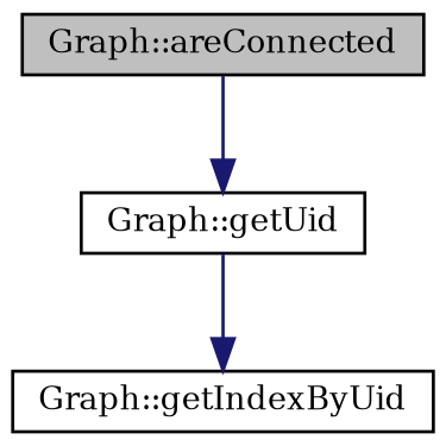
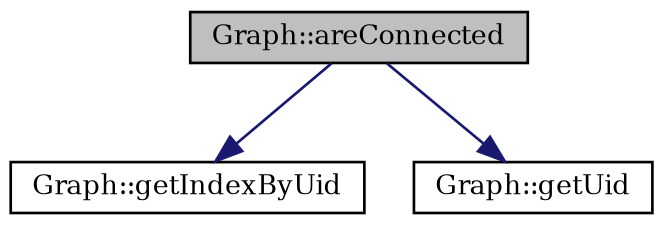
  digraph {
    fontname="DejaVu Serif"
    rankdir=TB
    node [color=black fillcolor=white fontname="DejaVu Serif" fontsize=10 shape=record style=filled]
    edge [color=midnightblue fontname="DejaVu Serif" fontsize=10 labelfontname=Helvetica labelfontsize=10 style=solid]
    n1 [fillcolor=grey75 fontcolor=black height=0.2 label="Graph::areConnected" width=0.4]
    n2 [height=0.2 label="Graph::getIndexByUid" width=0.4]
    n3 [height=0.2 label="Graph::getUid" width=0.4]
-   n3 -> n2
+   n1 -> n2
    n1 -> n3
  }
